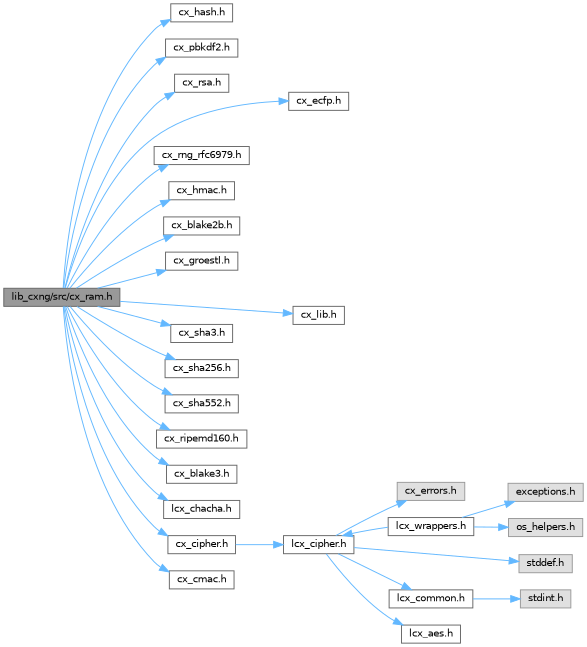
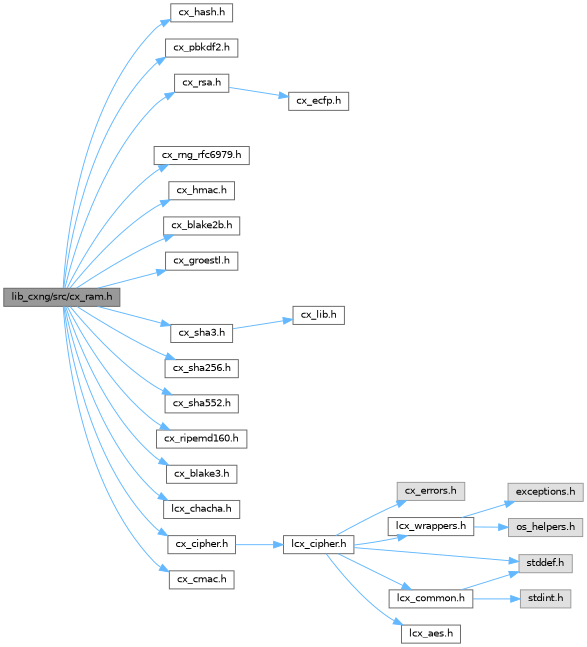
  digraph {
    rankdir=LR
    node [color=grey40 fillcolor=white fontname=Helvetica fontsize=10 shape=box style=filled]
    edge [color=steelblue1 fontname=Helvetica fontsize=10 labelfontname=Helvetica labelfontsize=10 style=solid]
    n1 [color=gray40 fillcolor=grey60 fontcolor=black height=0.2 label="lib_cxng/src/cx_ram.h" width=0.4]
    n2 [height=0.2 label="cx_hash.h" width=0.4]
    n3 [height=0.2 label="cx_pbkdf2.h" width=0.4]
    n4 [height=0.2 label="cx_ecfp.h" width=0.4]
    n5 [height=0.2 label="cx_lib.h" width=0.4]
    n6 [height=0.2 label="cx_rng_rfc6979.h" width=0.4]
    n7 [height=0.2 label="cx_hmac.h" width=0.4]
    n8 [height=0.2 label="cx_blake2b.h" width=0.4]
    n9 [height=0.2 label="cx_groestl.h" width=0.4]
    n10 [height=0.2 label="cx_rsa.h" width=0.4]
    n11 [height=0.2 label="cx_sha3.h" width=0.4]
    n12 [height=0.2 label="cx_sha256.h" width=0.4]
    n13 [height=0.2 label="cx_sha552.h" width=0.4]
    n14 [height=0.2 label="cx_ripemd160.h" width=0.4]
    n15 [height=0.2 label="cx_blake3.h" width=0.4]
    n16 [height=0.2 label="lcx_chacha.h" width=0.4]
    n17 [height=0.2 label="cx_cipher.h" width=0.4]
    n18 [height=0.2 label="cx_cmac.h" width=0.4]
    n19 [height=0.2 label="lcx_cipher.h" width=0.4]
    n20 [color=grey60 fillcolor="#E0E0E0" height=0.2 label="cx_errors.h" width=0.4]
    n21 [height=0.2 label="lcx_wrappers.h" width=0.4]
    n22 [height=0.2 label="lcx_common.h" width=0.4]
    n23 [color=grey60 fillcolor="#E0E0E0" height=0.2 label="stddef.h" width=0.4]
    n24 [height=0.2 label="lcx_aes.h" width=0.4]
    n25 [color=grey60 fillcolor="#E0E0E0" height=0.2 label="exceptions.h" width=0.4]
    n26 [color=grey60 fillcolor="#E0E0E0" height=0.2 label="os_helpers.h" width=0.4]
    n27 [color=grey60 fillcolor="#E0E0E0" height=0.2 label="stdint.h" width=0.4]
    n1 -> n2
    n1 -> n3
-   n1 -> n4
-   n1 -> n5
+   n10 -> n4
+   n11 -> n5
    n1 -> n6
    n1 -> n7
    n1 -> n8
    n1 -> n9
    n1 -> n10
    n1 -> n11
    n1 -> n12
    n1 -> n13
    n1 -> n14
    n1 -> n15
    n1 -> n16
    n1 -> n17
    n1 -> n18
    n17 -> n19
    n19 -> n20
-   n21 -> n19
+   n19 -> n21
    n19 -> n22
    n19 -> n23
    n19 -> n24
    n21 -> n25
    n21 -> n26
+   n22 -> n23
    n22 -> n27
  }
